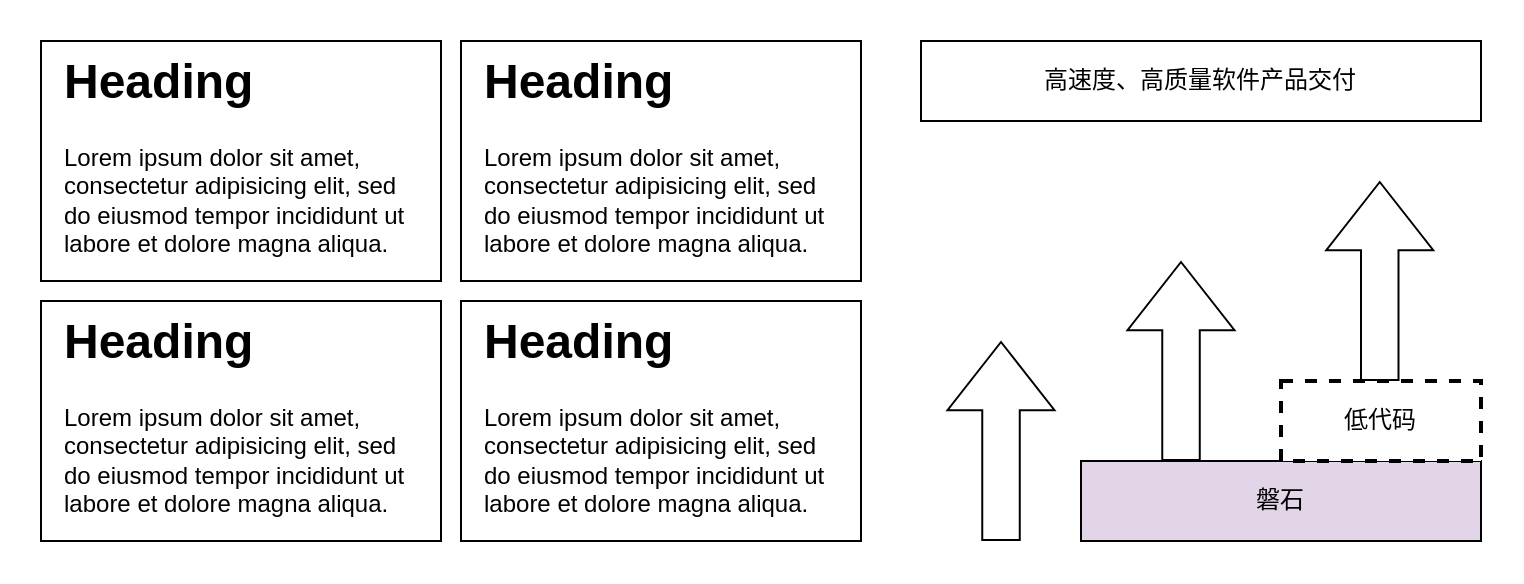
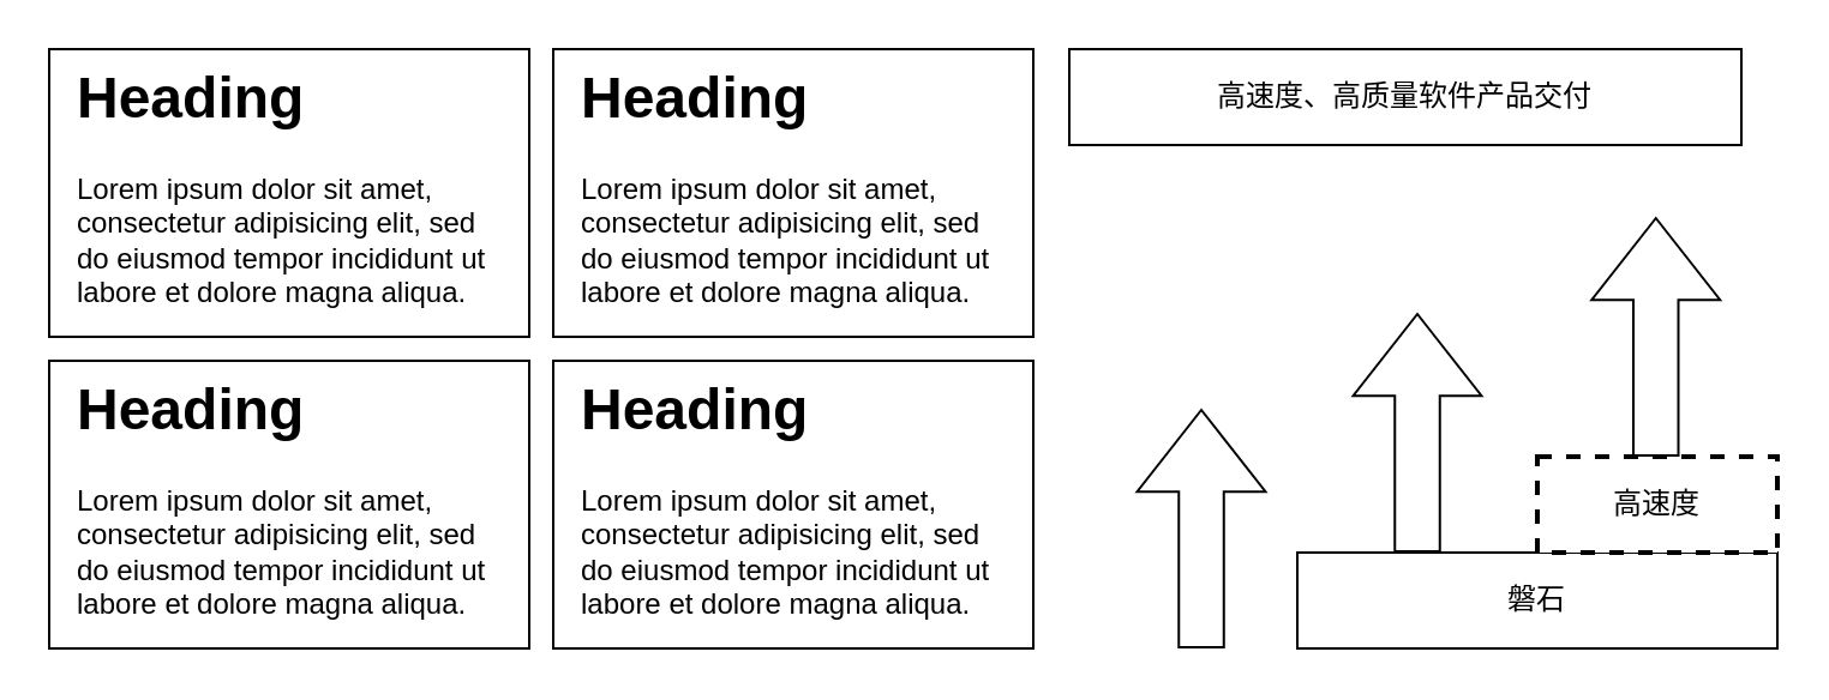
  <mxCell id="0" />
  <mxCell id="1" parent="0" />
  <mxCell id="2" value="" style="rounded=0;whiteSpace=wrap;html=1;" vertex="1" parent="1"><mxGeometry x="20" y="20" width="200" height="120" as="geometry" /></mxCell>
  <mxCell id="3" value="" style="rounded=0;whiteSpace=wrap;html=1;" vertex="1" parent="1"><mxGeometry x="20" y="150" width="200" height="120" as="geometry" /></mxCell>
  <mxCell id="4" value="" style="rounded=0;whiteSpace=wrap;html=1;" vertex="1" parent="1"><mxGeometry x="230" y="20" width="200" height="120" as="geometry" /></mxCell>
  <mxCell id="5" value="" style="rounded=0;whiteSpace=wrap;html=1;" vertex="1" parent="1"><mxGeometry x="230" y="150" width="200" height="120" as="geometry" /></mxCell>
  <mxCell id="6" value="&lt;h1 style=&quot;margin-top: 0px;&quot;&gt;Heading&lt;/h1&gt;&lt;p&gt;Lorem ipsum dolor sit amet, consectetur adipisicing elit, sed do eiusmod tempor incididunt ut labore et dolore magna aliqua.&lt;/p&gt;" style="text;html=1;whiteSpace=wrap;overflow=hidden;rounded=0;" vertex="1" parent="1"><mxGeometry x="30" y="20" width="180" height="120" as="geometry" /></mxCell>
  <mxCell id="7" value="&lt;h1 style=&quot;margin-top: 0px;&quot;&gt;Heading&lt;/h1&gt;&lt;p&gt;Lorem ipsum dolor sit amet, consectetur adipisicing elit, sed do eiusmod tempor incididunt ut labore et dolore magna aliqua.&lt;/p&gt;" style="text;html=1;whiteSpace=wrap;overflow=hidden;rounded=0;" vertex="1" parent="1"><mxGeometry x="240" y="20" width="180" height="120" as="geometry" /></mxCell>
  <mxCell id="8" value="&lt;h1 style=&quot;margin-top: 0px;&quot;&gt;Heading&lt;/h1&gt;&lt;p&gt;Lorem ipsum dolor sit amet, consectetur adipisicing elit, sed do eiusmod tempor incididunt ut labore et dolore magna aliqua.&lt;/p&gt;" style="text;html=1;whiteSpace=wrap;overflow=hidden;rounded=0;" vertex="1" parent="1"><mxGeometry x="30" y="150" width="180" height="120" as="geometry" /></mxCell>
  <mxCell id="9" value="&lt;h1 style=&quot;margin-top: 0px;&quot;&gt;Heading&lt;/h1&gt;&lt;p&gt;Lorem ipsum dolor sit amet, consectetur adipisicing elit, sed do eiusmod tempor incididunt ut labore et dolore magna aliqua.&lt;/p&gt;" style="text;html=1;whiteSpace=wrap;overflow=hidden;rounded=0;" vertex="1" parent="1"><mxGeometry x="240" y="150" width="180" height="120" as="geometry" /></mxCell>
- <mxCell id="10" value="高速度、高质量软件产品交付" style="rounded=0;whiteSpace=wrap;html=1;" vertex="1" parent="1"><mxGeometry x="460" y="20" width="280" height="40" as="geometry" /></mxCell>
- <mxCell id="11" value="磐石" style="rounded=0;whiteSpace=wrap;html=1;fillColor=#e1d5e7;" vertex="1" parent="1"><mxGeometry x="540" y="230" width="200" height="40" as="geometry" /></mxCell>
+ <mxCell id="10" value="高速度、高质量软件产品交付" style="rounded=0;whiteSpace=wrap;html=1;" vertex="1" parent="1"><mxGeometry x="445" y="20" width="280" height="40" as="geometry" /></mxCell>
+ <mxCell id="11" value="磐石" style="rounded=0;whiteSpace=wrap;html=1;" vertex="1" parent="1"><mxGeometry x="540" y="230" width="200" height="40" as="geometry" /></mxCell>
  <mxCell id="12" value="" style="shape=flexArrow;endArrow=classic;html=1;rounded=0;endWidth=33.75;endSize=11.037;width=18.75;" edge="1" parent="1"><mxGeometry width="50" height="50" relative="1" as="geometry"><mxPoint x="500" y="270" as="sourcePoint" /><mxPoint x="500" y="170" as="targetPoint" /><Array as="points" /></mxGeometry></mxCell>
- <mxCell id="13" value="低代码" style="rounded=0;whiteSpace=wrap;html=1;dashed=1;strokeWidth=2;" vertex="1" parent="1"><mxGeometry x="640" y="190" width="100" height="40" as="geometry" /></mxCell>
+ <mxCell id="13" value="高速度" style="rounded=0;whiteSpace=wrap;html=1;dashed=1;strokeWidth=2;" vertex="1" parent="1"><mxGeometry x="640" y="190" width="100" height="40" as="geometry" /></mxCell>
  <mxCell id="14" value="" style="shape=flexArrow;endArrow=classic;html=1;rounded=0;endWidth=33.75;endSize=11.037;width=18.75;" edge="1" parent="1"><mxGeometry width="50" height="50" relative="1" as="geometry"><mxPoint x="590" y="230" as="sourcePoint" /><mxPoint x="590" y="130" as="targetPoint" /><Array as="points" /></mxGeometry></mxCell>
  <mxCell id="15" value="" style="shape=flexArrow;endArrow=classic;html=1;rounded=0;endWidth=33.75;endSize=11.037;width=18.75;" edge="1" parent="1"><mxGeometry width="50" height="50" relative="1" as="geometry"><mxPoint x="689.38" y="190" as="sourcePoint" /><mxPoint x="689.38" y="90" as="targetPoint" /><Array as="points" /></mxGeometry></mxCell>
